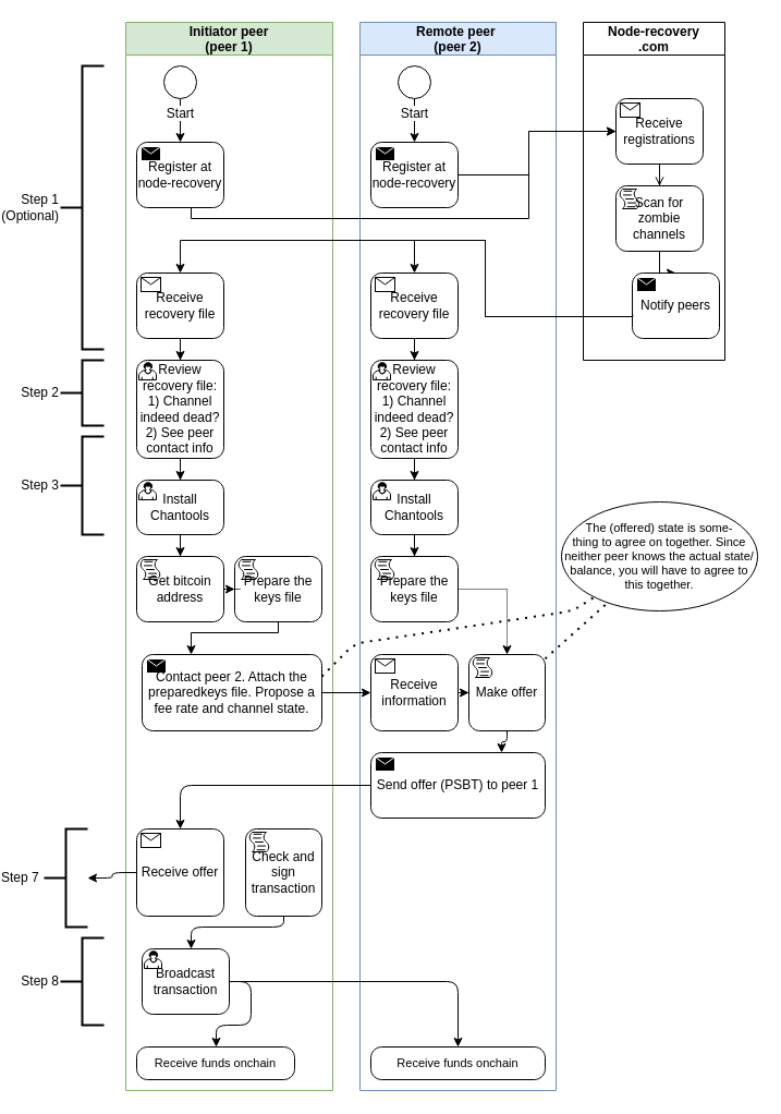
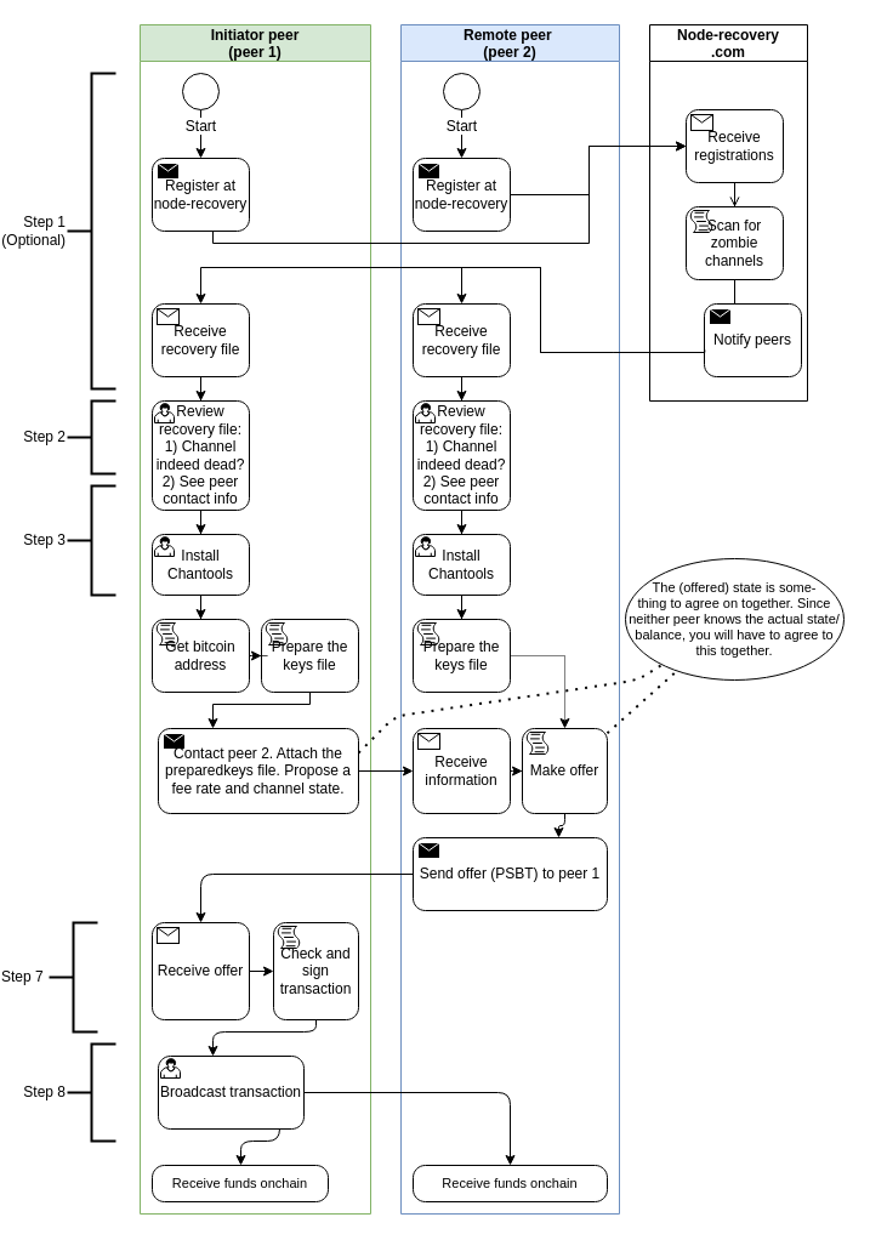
  <mxCell id="0" />
  <mxCell id="1" parent="0" />
  <mxCell id="2" value="Initiator peer &#10;(peer 1)" style="swimlane;startSize=30;labelBackgroundColor=none;fillColor=#d5e8d4;strokeColor=#82b366;" vertex="1" parent="1"><mxGeometry x="95" y="20" width="190" height="980" as="geometry" /></mxCell>
  <mxCell id="3" style="edgeStyle=orthogonalEdgeStyle;rounded=0;orthogonalLoop=1;jettySize=auto;html=1;" edge="1" parent="2" source="4" target="5"><mxGeometry relative="1" as="geometry" /></mxCell>
  <mxCell id="4" value="Start" style="points=[[0.145,0.145,0],[0.5,0,0],[0.855,0.145,0],[1,0.5,0],[0.855,0.855,0],[0.5,1,0],[0.145,0.855,0],[0,0.5,0]];shape=mxgraph.bpmn.event;html=1;verticalLabelPosition=bottom;labelBackgroundColor=#ffffff;verticalAlign=top;align=center;perimeter=ellipsePerimeter;outlineConnect=0;aspect=fixed;outline=standard;symbol=general;" vertex="1" parent="2"><mxGeometry x="35" y="40" width="30" height="30" as="geometry" /></mxCell>
  <mxCell id="5" value="Register at node-recovery" style="points=[[0.25,0,0],[0.5,0,0],[0.75,0,0],[1,0.25,0],[1,0.5,0],[1,0.75,0],[0.75,1,0],[0.5,1,0],[0.25,1,0],[0,0.75,0],[0,0.5,0],[0,0.25,0]];shape=mxgraph.bpmn.task;whiteSpace=wrap;rectStyle=rounded;size=10;taskMarker=send;" vertex="1" parent="2"><mxGeometry x="10" y="110" width="80" height="60" as="geometry" /></mxCell>
  <mxCell id="6" style="edgeStyle=orthogonalEdgeStyle;rounded=0;orthogonalLoop=1;jettySize=auto;html=1;" edge="1" parent="2" source="7" target="10"><mxGeometry relative="1" as="geometry" /></mxCell>
  <mxCell id="7" value="Receive recovery file" style="points=[[0.25,0,0],[0.5,0,0],[0.75,0,0],[1,0.25,0],[1,0.5,0],[1,0.75,0],[0.75,1,0],[0.5,1,0],[0.25,1,0],[0,0.75,0],[0,0.5,0],[0,0.25,0]];shape=mxgraph.bpmn.task;whiteSpace=wrap;rectStyle=rounded;size=10;taskMarker=receive;" vertex="1" parent="2"><mxGeometry x="10" y="230" width="80" height="60" as="geometry" /></mxCell>
  <mxCell id="8" value="Step 1&lt;br&gt;(Optional)" style="strokeWidth=2;html=1;shape=mxgraph.flowchart.annotation_2;align=right;labelPosition=left;pointerEvents=1;verticalLabelPosition=middle;verticalAlign=middle;" vertex="1" parent="2"><mxGeometry x="-60" y="40" width="40" height="260" as="geometry" /></mxCell>
  <mxCell id="9" style="edgeStyle=orthogonalEdgeStyle;rounded=0;orthogonalLoop=1;jettySize=auto;html=1;fontSize=11;" edge="1" parent="2" source="10" target="12"><mxGeometry relative="1" as="geometry" /></mxCell>
  <mxCell id="10" value="Review recovery file: 1) Channel indeed dead?&#10;2) See peer contact info" style="points=[[0.25,0,0],[0.5,0,0],[0.75,0,0],[1,0.25,0],[1,0.5,0],[1,0.75,0],[0.75,1,0],[0.5,1,0],[0.25,1,0],[0,0.75,0],[0,0.5,0],[0,0.25,0]];shape=mxgraph.bpmn.task;whiteSpace=wrap;rectStyle=rounded;size=10;taskMarker=user;" vertex="1" parent="2"><mxGeometry x="10" y="310" width="80" height="90" as="geometry" /></mxCell>
  <mxCell id="11" style="edgeStyle=orthogonalEdgeStyle;rounded=0;orthogonalLoop=1;jettySize=auto;html=1;fontSize=11;" edge="1" parent="2" source="12" target="17"><mxGeometry relative="1" as="geometry" /></mxCell>
  <mxCell id="12" value="Install Chantools" style="points=[[0.25,0,0],[0.5,0,0],[0.75,0,0],[1,0.25,0],[1,0.5,0],[1,0.75,0],[0.75,1,0],[0.5,1,0],[0.25,1,0],[0,0.75,0],[0,0.5,0],[0,0.25,0]];shape=mxgraph.bpmn.task;whiteSpace=wrap;rectStyle=rounded;size=10;taskMarker=user;" vertex="1" parent="2"><mxGeometry x="10" y="420" width="80" height="50" as="geometry" /></mxCell>
  <mxCell id="13" style="edgeStyle=orthogonalEdgeStyle;rounded=0;orthogonalLoop=1;jettySize=auto;html=1;fontSize=11;" edge="1" parent="2" source="14" target="15"><mxGeometry relative="1" as="geometry"><Array as="points"><mxPoint x="140" y="560" /><mxPoint x="60" y="560" /></Array></mxGeometry></mxCell>
  <mxCell id="14" value="Prepare the keys file" style="points=[[0.25,0,0],[0.5,0,0],[0.75,0,0],[1,0.25,0],[1,0.5,0],[1,0.75,0],[0.75,1,0],[0.5,1,0],[0.25,1,0],[0,0.75,0],[0,0.5,0],[0,0.25,0]];shape=mxgraph.bpmn.task;whiteSpace=wrap;rectStyle=rounded;size=10;taskMarker=script;" vertex="1" parent="2"><mxGeometry x="100" y="490" width="80" height="60" as="geometry" /></mxCell>
  <mxCell id="15" value="Contact peer 2. Attach the preparedkeys file. Propose a fee rate and channel state." style="points=[[0.25,0,0],[0.5,0,0],[0.75,0,0],[1,0.25,0],[1,0.5,0],[1,0.75,0],[0.75,1,0],[0.5,1,0],[0.25,1,0],[0,0.75,0],[0,0.5,0],[0,0.25,0]];shape=mxgraph.bpmn.task;whiteSpace=wrap;rectStyle=rounded;size=10;taskMarker=send;" vertex="1" parent="2"><mxGeometry x="15" y="580" width="165" height="70" as="geometry" /></mxCell>
  <mxCell id="16" style="edgeStyle=orthogonalEdgeStyle;rounded=1;orthogonalLoop=1;jettySize=auto;html=1;dashed=1;dashPattern=1 1;fontSize=11;" edge="1" parent="2" source="17" target="14"><mxGeometry relative="1" as="geometry" /></mxCell>
  <mxCell id="17" value="Get bitcoin address" style="points=[[0.25,0,0],[0.5,0,0],[0.75,0,0],[1,0.25,0],[1,0.5,0],[1,0.75,0],[0.75,1,0],[0.5,1,0],[0.25,1,0],[0,0.75,0],[0,0.5,0],[0,0.25,0]];shape=mxgraph.bpmn.task;whiteSpace=wrap;rectStyle=rounded;size=10;taskMarker=script;" vertex="1" parent="2"><mxGeometry x="10" y="490" width="80" height="60" as="geometry" /></mxCell>
- <mxCell id="18" style="edgeStyle=orthogonalEdgeStyle;rounded=1;orthogonalLoop=1;jettySize=auto;html=1;fontSize=11;" edge="1" parent="2" source="19" target="57"><mxGeometry relative="1" as="geometry" /></mxCell>
+ <mxCell id="18" style="edgeStyle=orthogonalEdgeStyle;rounded=1;orthogonalLoop=1;jettySize=auto;html=1;fontSize=11;" edge="1" parent="2" source="19" target="21"><mxGeometry relative="1" as="geometry" /></mxCell>
  <mxCell id="19" value="Receive offer" style="points=[[0.25,0,0],[0.5,0,0],[0.75,0,0],[1,0.25,0],[1,0.5,0],[1,0.75,0],[0.75,1,0],[0.5,1,0],[0.25,1,0],[0,0.75,0],[0,0.5,0],[0,0.25,0]];shape=mxgraph.bpmn.task;whiteSpace=wrap;rectStyle=rounded;size=10;taskMarker=receive;" vertex="1" parent="2"><mxGeometry x="10" y="740" width="80" height="80" as="geometry" /></mxCell>
  <mxCell id="20" style="edgeStyle=orthogonalEdgeStyle;rounded=1;orthogonalLoop=1;jettySize=auto;html=1;fontSize=11;exitX=0.5;exitY=1;exitDx=0;exitDy=0;exitPerimeter=0;" edge="1" parent="2" source="21" target="23"><mxGeometry relative="1" as="geometry"><Array as="points"><mxPoint x="145" y="830" /><mxPoint x="60" y="830" /></Array></mxGeometry></mxCell>
  <mxCell id="21" value="Check and sign transaction" style="points=[[0.25,0,0],[0.5,0,0],[0.75,0,0],[1,0.25,0],[1,0.5,0],[1,0.75,0],[0.75,1,0],[0.5,1,0],[0.25,1,0],[0,0.75,0],[0,0.5,0],[0,0.25,0]];shape=mxgraph.bpmn.task;whiteSpace=wrap;rectStyle=rounded;size=10;taskMarker=script;" vertex="1" parent="2"><mxGeometry x="110" y="740" width="70" height="80" as="geometry" /></mxCell>
  <mxCell id="22" style="edgeStyle=orthogonalEdgeStyle;rounded=1;orthogonalLoop=1;jettySize=auto;html=1;fontSize=11;exitX=1;exitY=0.5;exitDx=0;exitDy=0;exitPerimeter=0;" edge="1" parent="2" source="23" target="24"><mxGeometry relative="1" as="geometry"><Array as="points"><mxPoint x="115" y="880" /><mxPoint x="115" y="920" /><mxPoint x="83" y="920" /></Array></mxGeometry></mxCell>
- <mxCell id="23" value="Broadcast transaction" style="points=[[0.25,0,0],[0.5,0,0],[0.75,0,0],[1,0.25,0],[1,0.5,0],[1,0.75,0],[0.75,1,0],[0.5,1,0],[0.25,1,0],[0,0.75,0],[0,0.5,0],[0,0.25,0]];shape=mxgraph.bpmn.task;whiteSpace=wrap;rectStyle=rounded;size=10;taskMarker=user;" vertex="1" parent="2"><mxGeometry x="15" y="850" width="80" height="60" as="geometry" /></mxCell>
+ <mxCell id="23" value="Broadcast transaction" style="points=[[0.25,0,0],[0.5,0,0],[0.75,0,0],[1,0.25,0],[1,0.5,0],[1,0.75,0],[0.75,1,0],[0.5,1,0],[0.25,1,0],[0,0.75,0],[0,0.5,0],[0,0.25,0]];shape=mxgraph.bpmn.task;whiteSpace=wrap;rectStyle=rounded;size=10;taskMarker=user;" vertex="1" parent="2"><mxGeometry x="15" y="850" width="120" height="60" as="geometry" /></mxCell>
  <mxCell id="24" value="Receive funds onchain" style="points=[[0.25,0,0],[0.5,0,0],[0.75,0,0],[1,0.25,0],[1,0.5,0],[1,0.75,0],[0.75,1,0],[0.5,1,0],[0.25,1,0],[0,0.75,0],[0,0.5,0],[0,0.25,0]];shape=mxgraph.bpmn.task;whiteSpace=wrap;rectStyle=rounded;size=10;taskMarker=abstract;labelBackgroundColor=none;fontSize=11;" vertex="1" parent="2"><mxGeometry x="10" y="940" width="145" height="30" as="geometry" /></mxCell>
  <mxCell id="25" value="Node-recovery&#10;.com" style="swimlane;startSize=30;" vertex="1" parent="1"><mxGeometry x="515" y="20" width="130" height="310" as="geometry" /></mxCell>
  <mxCell id="26" style="edgeStyle=orthogonalEdgeStyle;rounded=0;orthogonalLoop=1;jettySize=auto;html=1;endArrow=open;" edge="1" parent="25" source="27" target="29"><mxGeometry relative="1" as="geometry" /></mxCell>
  <mxCell id="27" value="Receive registrations" style="points=[[0.25,0,0],[0.5,0,0],[0.75,0,0],[1,0.25,0],[1,0.5,0],[1,0.75,0],[0.75,1,0],[0.5,1,0],[0.25,1,0],[0,0.75,0],[0,0.5,0],[0,0.25,0]];shape=mxgraph.bpmn.task;whiteSpace=wrap;rectStyle=rounded;size=10;taskMarker=receive;" vertex="1" parent="25"><mxGeometry x="30" y="70" width="80" height="60" as="geometry" /></mxCell>
- <mxCell id="28" style="edgeStyle=orthogonalEdgeStyle;rounded=0;orthogonalLoop=1;jettySize=auto;html=1;" edge="1" parent="25" source="29" target="30"><mxGeometry relative="1" as="geometry" /></mxCell>
+ <mxCell id="28" style="edgeStyle=orthogonalEdgeStyle;rounded=0;orthogonalLoop=1;jettySize=auto;html=1;endArrow=none;" edge="1" parent="25" source="29" target="30"><mxGeometry relative="1" as="geometry" /></mxCell>
  <mxCell id="29" value="Scan for zombie channels" style="points=[[0.25,0,0],[0.5,0,0],[0.75,0,0],[1,0.25,0],[1,0.5,0],[1,0.75,0],[0.75,1,0],[0.5,1,0],[0.25,1,0],[0,0.75,0],[0,0.5,0],[0,0.25,0]];shape=mxgraph.bpmn.task;whiteSpace=wrap;rectStyle=rounded;size=10;taskMarker=script;" vertex="1" parent="25"><mxGeometry x="30" y="150" width="80" height="60" as="geometry" /></mxCell>
  <mxCell id="30" value="Notify peers" style="points=[[0.25,0,0],[0.5,0,0],[0.75,0,0],[1,0.25,0],[1,0.5,0],[1,0.75,0],[0.75,1,0],[0.5,1,0],[0.25,1,0],[0,0.75,0],[0,0.5,0],[0,0.25,0]];shape=mxgraph.bpmn.task;whiteSpace=wrap;rectStyle=rounded;size=10;taskMarker=send;" vertex="1" parent="25"><mxGeometry x="45" y="230" width="80" height="60" as="geometry" /></mxCell>
  <mxCell id="31" value="Remote peer &#10;(peer 2)" style="swimlane;startSize=30;fillColor=#dae8fc;strokeColor=#6c8ebf;" vertex="1" parent="1"><mxGeometry x="310" y="20" width="180" height="980" as="geometry" /></mxCell>
  <mxCell id="32" style="edgeStyle=orthogonalEdgeStyle;rounded=0;orthogonalLoop=1;jettySize=auto;html=1;" edge="1" parent="31" source="33" target="34"><mxGeometry relative="1" as="geometry" /></mxCell>
  <mxCell id="33" value="Start" style="points=[[0.145,0.145,0],[0.5,0,0],[0.855,0.145,0],[1,0.5,0],[0.855,0.855,0],[0.5,1,0],[0.145,0.855,0],[0,0.5,0]];shape=mxgraph.bpmn.event;html=1;verticalLabelPosition=bottom;labelBackgroundColor=#ffffff;verticalAlign=top;align=center;perimeter=ellipsePerimeter;outlineConnect=0;aspect=fixed;outline=standard;symbol=general;" vertex="1" parent="31"><mxGeometry x="35" y="40" width="30" height="30" as="geometry" /></mxCell>
  <mxCell id="34" value="Register at node-recovery" style="points=[[0.25,0,0],[0.5,0,0],[0.75,0,0],[1,0.25,0],[1,0.5,0],[1,0.75,0],[0.75,1,0],[0.5,1,0],[0.25,1,0],[0,0.75,0],[0,0.5,0],[0,0.25,0]];shape=mxgraph.bpmn.task;whiteSpace=wrap;rectStyle=rounded;size=10;taskMarker=send;" vertex="1" parent="31"><mxGeometry x="10" y="110" width="80" height="60" as="geometry" /></mxCell>
  <mxCell id="35" style="edgeStyle=orthogonalEdgeStyle;rounded=0;orthogonalLoop=1;jettySize=auto;html=1;fontSize=11;" edge="1" parent="31" source="36" target="38"><mxGeometry relative="1" as="geometry" /></mxCell>
  <mxCell id="36" value="Receive recovery file" style="points=[[0.25,0,0],[0.5,0,0],[0.75,0,0],[1,0.25,0],[1,0.5,0],[1,0.75,0],[0.75,1,0],[0.5,1,0],[0.25,1,0],[0,0.75,0],[0,0.5,0],[0,0.25,0]];shape=mxgraph.bpmn.task;whiteSpace=wrap;rectStyle=rounded;size=10;taskMarker=receive;" vertex="1" parent="31"><mxGeometry x="10" y="230" width="80" height="60" as="geometry" /></mxCell>
  <mxCell id="37" style="edgeStyle=orthogonalEdgeStyle;rounded=0;orthogonalLoop=1;jettySize=auto;html=1;fontSize=11;" edge="1" parent="31" source="38" target="40"><mxGeometry relative="1" as="geometry" /></mxCell>
  <mxCell id="38" value="Review recovery file: 1) Channel indeed dead?&#10;2) See peer contact info" style="points=[[0.25,0,0],[0.5,0,0],[0.75,0,0],[1,0.25,0],[1,0.5,0],[1,0.75,0],[0.75,1,0],[0.5,1,0],[0.25,1,0],[0,0.75,0],[0,0.5,0],[0,0.25,0]];shape=mxgraph.bpmn.task;whiteSpace=wrap;rectStyle=rounded;size=10;taskMarker=user;" vertex="1" parent="31"><mxGeometry x="10" y="310" width="80" height="90" as="geometry" /></mxCell>
  <mxCell id="39" style="edgeStyle=orthogonalEdgeStyle;rounded=0;orthogonalLoop=1;jettySize=auto;html=1;fontSize=11;" edge="1" parent="31" source="40" target="42"><mxGeometry relative="1" as="geometry" /></mxCell>
  <mxCell id="40" value="Install Chantools" style="points=[[0.25,0,0],[0.5,0,0],[0.75,0,0],[1,0.25,0],[1,0.5,0],[1,0.75,0],[0.75,1,0],[0.5,1,0],[0.25,1,0],[0,0.75,0],[0,0.5,0],[0,0.25,0]];shape=mxgraph.bpmn.task;whiteSpace=wrap;rectStyle=rounded;size=10;taskMarker=user;" vertex="1" parent="31"><mxGeometry x="10" y="420" width="80" height="50" as="geometry" /></mxCell>
  <mxCell id="41" style="edgeStyle=orthogonalEdgeStyle;rounded=0;orthogonalLoop=1;jettySize=auto;html=1;fontSize=11;dashed=1;dashPattern=1 1;" edge="1" parent="31" source="42" target="46"><mxGeometry relative="1" as="geometry" /></mxCell>
  <mxCell id="42" value="Prepare the keys file" style="points=[[0.25,0,0],[0.5,0,0],[0.75,0,0],[1,0.25,0],[1,0.5,0],[1,0.75,0],[0.75,1,0],[0.5,1,0],[0.25,1,0],[0,0.75,0],[0,0.5,0],[0,0.25,0]];shape=mxgraph.bpmn.task;whiteSpace=wrap;rectStyle=rounded;size=10;taskMarker=script;" vertex="1" parent="31"><mxGeometry x="10" y="490" width="80" height="60" as="geometry" /></mxCell>
  <mxCell id="43" style="edgeStyle=orthogonalEdgeStyle;rounded=1;orthogonalLoop=1;jettySize=auto;html=1;dashed=1;dashPattern=1 1;fontSize=11;" edge="1" parent="31" source="44" target="46"><mxGeometry relative="1" as="geometry" /></mxCell>
  <mxCell id="44" value="Receive information" style="points=[[0.25,0,0],[0.5,0,0],[0.75,0,0],[1,0.25,0],[1,0.5,0],[1,0.75,0],[0.75,1,0],[0.5,1,0],[0.25,1,0],[0,0.75,0],[0,0.5,0],[0,0.25,0]];shape=mxgraph.bpmn.task;whiteSpace=wrap;rectStyle=rounded;size=10;taskMarker=receive;" vertex="1" parent="31"><mxGeometry x="10" y="580" width="80" height="70" as="geometry" /></mxCell>
  <mxCell id="45" style="edgeStyle=orthogonalEdgeStyle;rounded=1;orthogonalLoop=1;jettySize=auto;html=1;fontSize=11;entryX=0.75;entryY=0;entryDx=0;entryDy=0;entryPerimeter=0;" edge="1" parent="31" source="46" target="47"><mxGeometry relative="1" as="geometry"><Array as="points"><mxPoint x="135" y="660" /><mxPoint x="130" y="660" /></Array></mxGeometry></mxCell>
  <mxCell id="46" value="Make offer" style="points=[[0.25,0,0],[0.5,0,0],[0.75,0,0],[1,0.25,0],[1,0.5,0],[1,0.75,0],[0.75,1,0],[0.5,1,0],[0.25,1,0],[0,0.75,0],[0,0.5,0],[0,0.25,0]];shape=mxgraph.bpmn.task;whiteSpace=wrap;rectStyle=rounded;size=10;taskMarker=script;" vertex="1" parent="31"><mxGeometry x="100" y="580" width="70" height="70" as="geometry" /></mxCell>
  <mxCell id="47" value="Send offer (PSBT) to peer 1" style="points=[[0.25,0,0],[0.5,0,0],[0.75,0,0],[1,0.25,0],[1,0.5,0],[1,0.75,0],[0.75,1,0],[0.5,1,0],[0.25,1,0],[0,0.75,0],[0,0.5,0],[0,0.25,0]];shape=mxgraph.bpmn.task;whiteSpace=wrap;rectStyle=rounded;size=10;taskMarker=send;" vertex="1" parent="31"><mxGeometry x="10" y="670" width="160" height="60" as="geometry" /></mxCell>
  <mxCell id="48" value="Receive funds onchain" style="points=[[0.25,0,0],[0.5,0,0],[0.75,0,0],[1,0.25,0],[1,0.5,0],[1,0.75,0],[0.75,1,0],[0.5,1,0],[0.25,1,0],[0,0.75,0],[0,0.5,0],[0,0.25,0]];shape=mxgraph.bpmn.task;whiteSpace=wrap;rectStyle=rounded;size=10;taskMarker=abstract;labelBackgroundColor=none;fontSize=11;" vertex="1" parent="31"><mxGeometry x="10" y="940" width="160" height="30" as="geometry" /></mxCell>
  <mxCell id="49" style="edgeStyle=orthogonalEdgeStyle;rounded=0;orthogonalLoop=1;jettySize=auto;html=1;entryX=0;entryY=0.5;entryDx=0;entryDy=0;entryPerimeter=0;" edge="1" parent="1" source="5" target="27"><mxGeometry relative="1" as="geometry"><mxPoint x="365" y="160" as="targetPoint" /><Array as="points"><mxPoint x="155" y="200" /><mxPoint x="465" y="200" /><mxPoint x="465" y="120" /></Array></mxGeometry></mxCell>
  <mxCell id="50" style="edgeStyle=orthogonalEdgeStyle;rounded=0;orthogonalLoop=1;jettySize=auto;html=1;exitX=1;exitY=0.5;exitDx=0;exitDy=0;exitPerimeter=0;" edge="1" parent="1" source="34" target="27"><mxGeometry relative="1" as="geometry"><Array as="points"><mxPoint x="465" y="160" /><mxPoint x="465" y="120" /></Array></mxGeometry></mxCell>
  <mxCell id="51" style="edgeStyle=orthogonalEdgeStyle;rounded=0;orthogonalLoop=1;jettySize=auto;html=1;entryX=0.5;entryY=0;entryDx=0;entryDy=0;entryPerimeter=0;exitX=0.004;exitY=0.631;exitDx=0;exitDy=0;exitPerimeter=0;" edge="1" parent="1" source="30" target="7"><mxGeometry relative="1" as="geometry"><Array as="points"><mxPoint x="485" y="290" /><mxPoint x="425" y="290" /><mxPoint x="425" y="220" /><mxPoint x="155" y="220" /></Array></mxGeometry></mxCell>
  <mxCell id="52" style="edgeStyle=orthogonalEdgeStyle;rounded=0;orthogonalLoop=1;jettySize=auto;html=1;entryX=0.5;entryY=0;entryDx=0;entryDy=0;entryPerimeter=0;exitX=0;exitY=0.5;exitDx=0;exitDy=0;exitPerimeter=0;" edge="1" parent="1" source="30" target="36"><mxGeometry relative="1" as="geometry"><Array as="points"><mxPoint x="485" y="290" /><mxPoint x="425" y="290" /><mxPoint x="425" y="220" /><mxPoint x="335" y="220" /></Array></mxGeometry></mxCell>
  <mxCell id="53" value="Step 2" style="strokeWidth=2;html=1;shape=mxgraph.flowchart.annotation_2;align=right;labelPosition=left;pointerEvents=1;verticalLabelPosition=middle;verticalAlign=middle;" vertex="1" parent="1"><mxGeometry x="35" y="330" width="40" height="60" as="geometry" /></mxCell>
  <mxCell id="54" value="Step 3" style="strokeWidth=2;html=1;shape=mxgraph.flowchart.annotation_2;align=right;labelPosition=left;pointerEvents=1;verticalLabelPosition=middle;verticalAlign=middle;" vertex="1" parent="1"><mxGeometry x="35" y="400" width="40" height="90" as="geometry" /></mxCell>
  <mxCell id="55" style="edgeStyle=orthogonalEdgeStyle;rounded=0;orthogonalLoop=1;jettySize=auto;html=1;fontSize=11;" edge="1" parent="1" source="15" target="44"><mxGeometry relative="1" as="geometry" /></mxCell>
  <mxCell id="56" style="edgeStyle=orthogonalEdgeStyle;rounded=1;orthogonalLoop=1;jettySize=auto;html=1;entryX=0.5;entryY=0;entryDx=0;entryDy=0;entryPerimeter=0;fontSize=11;" edge="1" parent="1" source="47" target="19"><mxGeometry relative="1" as="geometry" /></mxCell>
  <mxCell id="57" value="Step 7&amp;nbsp;" style="strokeWidth=2;html=1;shape=mxgraph.flowchart.annotation_2;align=right;labelPosition=left;pointerEvents=1;verticalLabelPosition=middle;verticalAlign=middle;" vertex="1" parent="1"><mxGeometry x="20" y="760" width="40" height="90" as="geometry" /></mxCell>
  <mxCell id="58" value="Step 8" style="strokeWidth=2;html=1;shape=mxgraph.flowchart.annotation_2;align=right;labelPosition=left;pointerEvents=1;verticalLabelPosition=middle;verticalAlign=middle;" vertex="1" parent="1"><mxGeometry x="35" y="860" width="40" height="80" as="geometry" /></mxCell>
  <mxCell id="59" style="edgeStyle=orthogonalEdgeStyle;rounded=1;orthogonalLoop=1;jettySize=auto;html=1;fontSize=11;" edge="1" parent="1" source="23" target="48"><mxGeometry relative="1" as="geometry" /></mxCell>
  <mxCell id="60" value="The (offered) state is some-&lt;br&gt;thing to agree on together. Since neither peer knows the actual state/&lt;br&gt;balance, you will have to agree to this together." style="ellipse;whiteSpace=wrap;html=1;labelBackgroundColor=none;fontSize=11;" vertex="1" parent="1"><mxGeometry x="495" y="460" width="180" height="100" as="geometry" /></mxCell>
  <mxCell id="61" value="" style="endArrow=none;dashed=1;html=1;dashPattern=1 3;strokeWidth=2;rounded=1;fontSize=11;" edge="1" parent="1" target="60"><mxGeometry width="50" height="50" relative="1" as="geometry"><mxPoint x="275" y="620" as="sourcePoint" /><mxPoint x="325" y="570" as="targetPoint" /><Array as="points"><mxPoint x="305" y="590" /><mxPoint x="505" y="560" /></Array></mxGeometry></mxCell>
  <mxCell id="62" value="" style="endArrow=none;dashed=1;html=1;dashPattern=1 3;strokeWidth=2;rounded=1;fontSize=11;" edge="1" parent="1" source="46" target="60"><mxGeometry width="50" height="50" relative="1" as="geometry"><mxPoint x="615" y="670" as="sourcePoint" /><mxPoint x="665" y="620" as="targetPoint" /></mxGeometry></mxCell>
